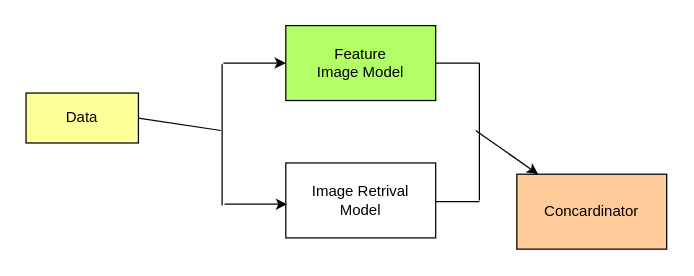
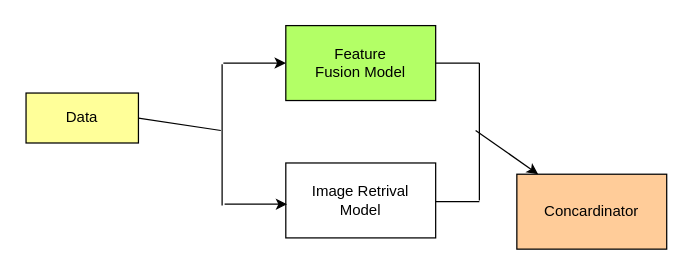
  <mxCell id="0" />
  <mxCell id="1" parent="0" />
  <mxCell id="2" value="Data" style="rounded=0;whiteSpace=wrap;html=1;fillColor=#FFFF99;" parent="1" vertex="1"><mxGeometry x="20" y="74" width="90" height="40" as="geometry" /></mxCell>
- <mxCell id="3" value="Feature&lt;br&gt;Image Model" style="rounded=0;whiteSpace=wrap;html=1;fillColor=#B3FF66;" parent="1" vertex="1"><mxGeometry x="228" y="20" width="120" height="60" as="geometry" /></mxCell>
+ <mxCell id="3" value="Feature&lt;br&gt;Fusion Model" style="rounded=0;whiteSpace=wrap;html=1;fillColor=#B3FF66;" parent="1" vertex="1"><mxGeometry x="228" y="20" width="120" height="60" as="geometry" /></mxCell>
  <mxCell id="4" value="Image Retrival&lt;br&gt;Model" style="rounded=0;whiteSpace=wrap;html=1;fillColor=#ffffff;" parent="1" vertex="1"><mxGeometry x="228" y="130" width="120" height="60" as="geometry" /></mxCell>
  <mxCell id="5" value="Concardinator" style="rounded=0;whiteSpace=wrap;html=1;fillColor=#FFCC99;" parent="1" vertex="1"><mxGeometry x="413" y="139" width="120" height="60" as="geometry" /></mxCell>
  <mxCell id="6" value="" style="endArrow=classic;html=1;rounded=0;" parent="1" edge="1"><mxGeometry width="50" height="50" relative="1" as="geometry"><mxPoint x="178" y="50" as="sourcePoint" /><mxPoint x="228" y="50" as="targetPoint" /></mxGeometry></mxCell>
  <mxCell id="7" value="" style="endArrow=classic;html=1;rounded=0;" parent="1" edge="1"><mxGeometry width="50" height="50" relative="1" as="geometry"><mxPoint x="179" y="163" as="sourcePoint" /><mxPoint x="229" y="163" as="targetPoint" /></mxGeometry></mxCell>
  <mxCell id="8" value="" style="endArrow=none;html=1;rounded=0;" parent="1" edge="1"><mxGeometry width="50" height="50" relative="1" as="geometry"><mxPoint x="177" y="164" as="sourcePoint" /><mxPoint x="177" y="51" as="targetPoint" /></mxGeometry></mxCell>
  <mxCell id="9" value="" style="endArrow=none;html=1;rounded=0;exitX=1;exitY=0.5;exitDx=0;exitDy=0;" parent="1" source="2" edge="1"><mxGeometry width="50" height="50" relative="1" as="geometry"><mxPoint x="86" y="180" as="sourcePoint" /><mxPoint x="176" y="104" as="targetPoint" /></mxGeometry></mxCell>
  <mxCell id="10" value="" style="endArrow=none;html=1;rounded=0;exitX=1;exitY=0.5;exitDx=0;exitDy=0;" parent="1" source="3" edge="1"><mxGeometry width="50" height="50" relative="1" as="geometry"><mxPoint x="353" y="80" as="sourcePoint" /><mxPoint x="383" y="50" as="targetPoint" /></mxGeometry></mxCell>
  <mxCell id="11" value="" style="endArrow=none;html=1;rounded=0;exitX=1;exitY=0.5;exitDx=0;exitDy=0;" parent="1" edge="1"><mxGeometry width="50" height="50" relative="1" as="geometry"><mxPoint x="348" y="161" as="sourcePoint" /><mxPoint x="383" y="161" as="targetPoint" /></mxGeometry></mxCell>
  <mxCell id="12" value="" style="endArrow=none;html=1;rounded=0;" parent="1" edge="1"><mxGeometry width="50" height="50" relative="1" as="geometry"><mxPoint x="383" y="160" as="sourcePoint" /><mxPoint x="383" y="50" as="targetPoint" /></mxGeometry></mxCell>
  <mxCell id="13" value="" style="endArrow=classic;html=1;rounded=0;" parent="1" target="5" edge="1"><mxGeometry width="50" height="50" relative="1" as="geometry"><mxPoint x="380" y="104" as="sourcePoint" /><mxPoint x="330" y="220" as="targetPoint" /></mxGeometry></mxCell>
